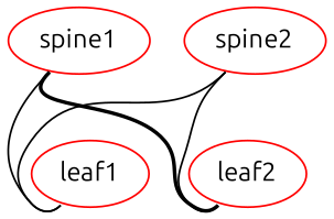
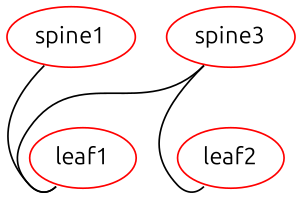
  graph {
    fontname=Ubuntu
    node [color=red fontname=Ubuntu]
    edge [fontname=Ubuntu headport=swp1 style=solid tailport=swp1]
    spine1
    leaf1
    leaf2
-   spine2
+   spine2 [label=spine3]
    spine1 -- leaf1
-   spine1 -- leaf2 [headport=swp2 style=bold tailport=swp2]
    spine2 -- leaf1 [headport=swp2 tailport=swp2]
    spine2 -- leaf2
  }
